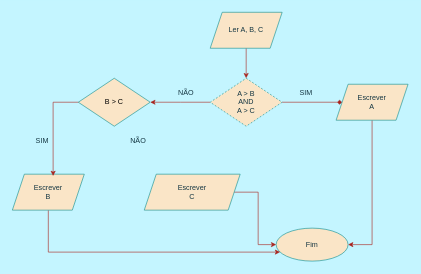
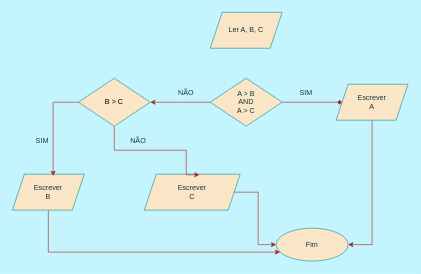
  <mxCell id="0" />
  <mxCell id="1" parent="0" />
- <mxCell id="2" value="" style="edgeStyle=orthogonalEdgeStyle;rounded=0;orthogonalLoop=1;jettySize=auto;html=1;labelBackgroundColor=none;strokeColor=#A8201A;fontColor=default;" edge="1" parent="1" source="3" target="6"><mxGeometry relative="1" as="geometry" /></mxCell>
  <mxCell id="3" value="Ler A, B, C" style="shape=parallelogram;perimeter=parallelogramPerimeter;whiteSpace=wrap;html=1;fixedSize=1;fillColor=#FAE5C7;strokeColor=#0F8B8D;labelBackgroundColor=none;fontColor=#143642;" vertex="1" parent="1"><mxGeometry x="350" y="20" width="120" height="60" as="geometry" /></mxCell>
  <mxCell id="4" value="" style="edgeStyle=orthogonalEdgeStyle;rounded=0;orthogonalLoop=1;jettySize=auto;html=1;strokeColor=#A8201A;labelBackgroundColor=none;fontColor=default;" edge="1" parent="1" source="6"><mxGeometry relative="1" as="geometry"><mxPoint x="250" y="170" as="targetPoint" /></mxGeometry></mxCell>
  <mxCell id="5" value="" style="edgeStyle=orthogonalEdgeStyle;rounded=0;orthogonalLoop=1;jettySize=auto;html=1;labelBackgroundColor=none;strokeColor=#A8201A;fontColor=default;endArrow=diamond;" edge="1" parent="1" source="6" target="8"><mxGeometry relative="1" as="geometry" /></mxCell>
- <mxCell id="6" value="A &amp;gt; B&lt;div&gt;AND&lt;/div&gt;&lt;div&gt;A &amp;gt; C&lt;/div&gt;" style="rhombus;whiteSpace=wrap;html=1;fillColor=#FAE5C7;strokeColor=#0F8B8D;labelBackgroundColor=none;fontColor=#143642;dashed=1;" vertex="1" parent="1"><mxGeometry x="350" y="130" width="120" height="80" as="geometry" /></mxCell>
+ <mxCell id="6" value="A &amp;gt; B&lt;div&gt;AND&lt;/div&gt;&lt;div&gt;A &amp;gt; C&lt;/div&gt;" style="rhombus;whiteSpace=wrap;html=1;fillColor=#FAE5C7;strokeColor=#0F8B8D;labelBackgroundColor=none;fontColor=#143642;" vertex="1" parent="1"><mxGeometry x="350" y="130" width="120" height="80" as="geometry" /></mxCell>
  <mxCell id="7" style="edgeStyle=orthogonalEdgeStyle;rounded=0;orthogonalLoop=1;jettySize=auto;html=1;entryX=1;entryY=0.5;entryDx=0;entryDy=0;labelBackgroundColor=none;strokeColor=#A8201A;fontColor=default;" edge="1" parent="1" source="8" target="11"><mxGeometry relative="1" as="geometry" /></mxCell>
  <mxCell id="8" value="Escrever&lt;div&gt;A&lt;/div&gt;" style="shape=parallelogram;perimeter=parallelogramPerimeter;whiteSpace=wrap;html=1;fixedSize=1;fillColor=#FAE5C7;strokeColor=#0F8B8D;labelBackgroundColor=none;fontColor=#143642;" vertex="1" parent="1"><mxGeometry x="560" y="140" width="120" height="60" as="geometry" /></mxCell>
  <mxCell id="9" value="NÃO" style="text;html=1;align=center;verticalAlign=middle;whiteSpace=wrap;rounded=0;labelBackgroundColor=none;fontColor=#143642;" vertex="1" parent="1"><mxGeometry x="280" y="140" width="60" height="30" as="geometry" /></mxCell>
  <mxCell id="10" value="SIM" style="text;html=1;align=center;verticalAlign=middle;whiteSpace=wrap;rounded=0;labelBackgroundColor=none;fontColor=#143642;" vertex="1" parent="1"><mxGeometry x="480" y="140" width="60" height="30" as="geometry" /></mxCell>
  <mxCell id="11" value="Fim" style="ellipse;whiteSpace=wrap;html=1;fillColor=#FAE5C7;strokeColor=#0F8B8D;labelBackgroundColor=none;fontColor=#143642;" vertex="1" parent="1"><mxGeometry x="460" y="380" width="120" height="55" as="geometry" /></mxCell>
  <mxCell id="12" value="&lt;span style=&quot;background-color: transparent; color: light-dark(rgb(0, 0, 0), rgb(255, 255, 255));&quot;&gt;B &amp;gt; C&lt;/span&gt;" style="rhombus;whiteSpace=wrap;html=1;fillColor=#FAE5C7;strokeColor=#0F8B8D;labelBackgroundColor=none;fontColor=#143642;" vertex="1" parent="1"><mxGeometry x="130" y="130" width="120" height="80" as="geometry" /></mxCell>
  <mxCell id="13" style="edgeStyle=orthogonalEdgeStyle;rounded=0;orthogonalLoop=1;jettySize=auto;html=1;labelBackgroundColor=none;strokeColor=#A8201A;fontColor=default;" edge="1" parent="1" source="14" target="11"><mxGeometry relative="1" as="geometry"><Array as="points"><mxPoint x="80" y="420" /></Array></mxGeometry></mxCell>
  <mxCell id="14" value="Escrever&lt;div&gt;B&lt;/div&gt;" style="shape=parallelogram;perimeter=parallelogramPerimeter;whiteSpace=wrap;html=1;fixedSize=1;fillColor=#FAE5C7;strokeColor=#0F8B8D;labelBackgroundColor=none;fontColor=#143642;" vertex="1" parent="1"><mxGeometry x="20" y="290" width="120" height="60" as="geometry" /></mxCell>
  <mxCell id="15" style="edgeStyle=orthogonalEdgeStyle;rounded=0;orthogonalLoop=1;jettySize=auto;html=1;entryX=0;entryY=0.5;entryDx=0;entryDy=0;labelBackgroundColor=none;strokeColor=#A8201A;fontColor=default;" edge="1" parent="1" source="16" target="11"><mxGeometry relative="1" as="geometry" /></mxCell>
  <mxCell id="16" value="Escrever&lt;div&gt;C&lt;/div&gt;" style="shape=parallelogram;perimeter=parallelogramPerimeter;whiteSpace=wrap;html=1;fixedSize=1;fillColor=#FAE5C7;strokeColor=#0F8B8D;labelBackgroundColor=none;fontColor=#143642;" vertex="1" parent="1"><mxGeometry x="240" y="290" width="160" height="60" as="geometry" /></mxCell>
  <mxCell id="17" style="edgeStyle=orthogonalEdgeStyle;rounded=0;orthogonalLoop=1;jettySize=auto;html=1;entryX=0.567;entryY=0.05;entryDx=0;entryDy=0;entryPerimeter=0;labelBackgroundColor=none;strokeColor=#A8201A;fontColor=default;" edge="1" parent="1" source="12" target="14"><mxGeometry relative="1" as="geometry"><Array as="points"><mxPoint x="88" y="170" /></Array></mxGeometry></mxCell>
+ <mxCell id="18" style="edgeStyle=orthogonalEdgeStyle;rounded=0;orthogonalLoop=1;jettySize=auto;html=1;entryX=0.575;entryY=0.017;entryDx=0;entryDy=0;entryPerimeter=0;labelBackgroundColor=none;strokeColor=#A8201A;fontColor=default;" edge="1" parent="1" source="12" target="16"><mxGeometry relative="1" as="geometry"><mxPoint x="330" y="260" as="targetPoint" /><Array as="points"><mxPoint x="190" y="250" /><mxPoint x="310" y="250" /></Array></mxGeometry></mxCell>
  <mxCell id="19" value="SIM" style="text;html=1;align=center;verticalAlign=middle;whiteSpace=wrap;rounded=0;labelBackgroundColor=none;fontColor=#143642;" vertex="1" parent="1"><mxGeometry x="40" y="220" width="60" height="30" as="geometry" /></mxCell>
  <mxCell id="20" value="NÃO" style="text;html=1;align=center;verticalAlign=middle;whiteSpace=wrap;rounded=0;labelBackgroundColor=none;fontColor=#143642;" vertex="1" parent="1"><mxGeometry x="200" y="220" width="60" height="30" as="geometry" /></mxCell>
